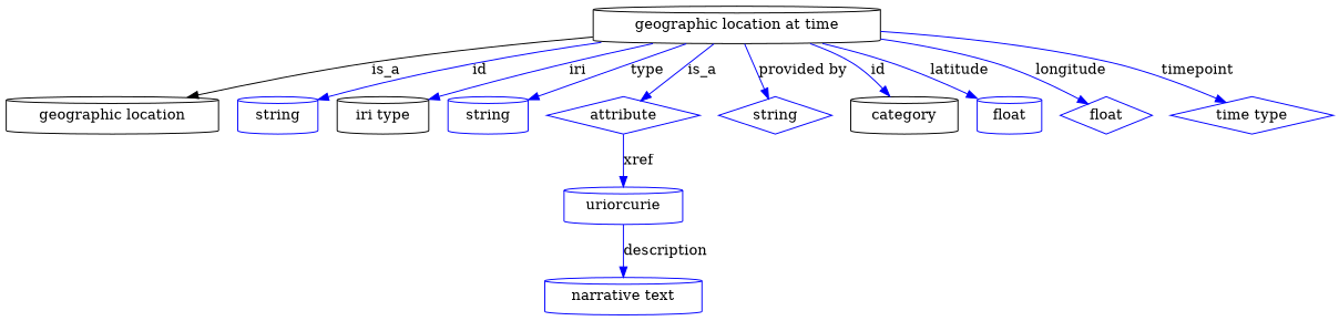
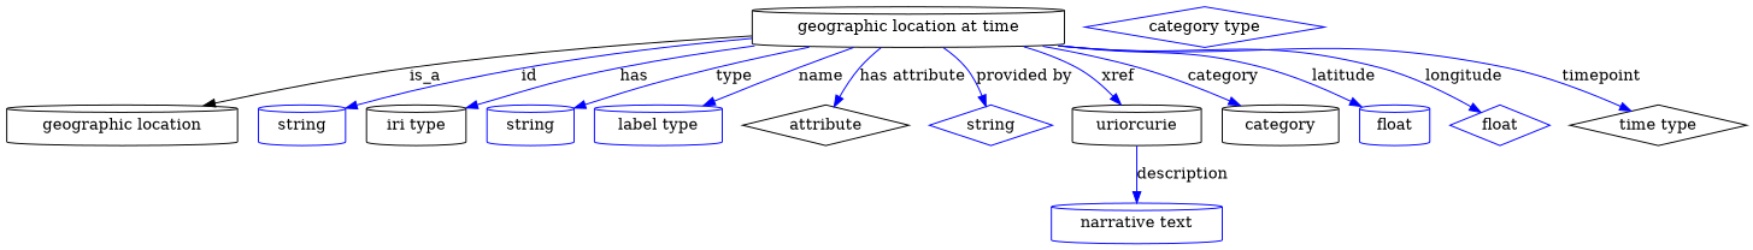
  digraph {
    node [shape=cylinder color=blue]
    edge [color=blue style=solid]
    n1 [height=0.5 label="geographic location at time" width=3.8274 color=""]
    "geographic location" [height=0.5 width=2.8345 color=""]
    n3 [height=0.5 label=string width=1.0652]
    n4 [color=black height=0.5 label="iri type" width=1.2277]
    n5 [height=0.5 label=string width=1.0652]
-   n7 [height=0.5 label=attribute shape=diamond width=1.4443]
+   n6 [height=0.5 label="label type" width=1.5707]
+   n7 [color=black height=0.5 label=attribute shape=diamond width=1.4443]
    n8 [height=0.5 label=string shape=diamond width=1.0652]
-   n9 [height=0.5 label=uriorcurie width=1.5887]
+   n9 [color=black height=0.5 label=uriorcurie width=1.5887]
    category [height=0.5 width=1.4263 color=""]
    n11 [height=0.5 label=float width=0.86659]
    n12 [height=0.5 label=float shape=diamond width=0.86659]
-   n13 [height=0.5 label="time type" shape=diamond width=1.5346]
+   n13 [color=black height=0.5 label="time type" shape=diamond width=1.5346]
    n14 [height=0.5 label="narrative text" width=2.0943]
+   n15 [height=0.5 label="category type" shape=diamond width=2.0762]
    n1 -> "geographic location" [label=is_a color="" style=""]
    n1 -> n3 [label=id]
-   n1 -> n4 [label=iri]
+   n1 -> n4 [label=has]
    n1 -> n5 [label=type]
-   n1 -> n7 [label=is_a]
+   n1 -> n6 [label=name]
+   n1 -> n7 [label="has attribute"]
    n1 -> n8 [label="provided by"]
-   n7 -> n9 [label=xref]
-   n1 -> category [label=id]
+   n1 -> n9 [label=xref]
+   n1 -> category [label=category]
    n1 -> n11 [label=latitude]
    n1 -> n12 [label=longitude]
    n1 -> n13 [label=timepoint]
    n9 -> n14 [label=description]
  }
